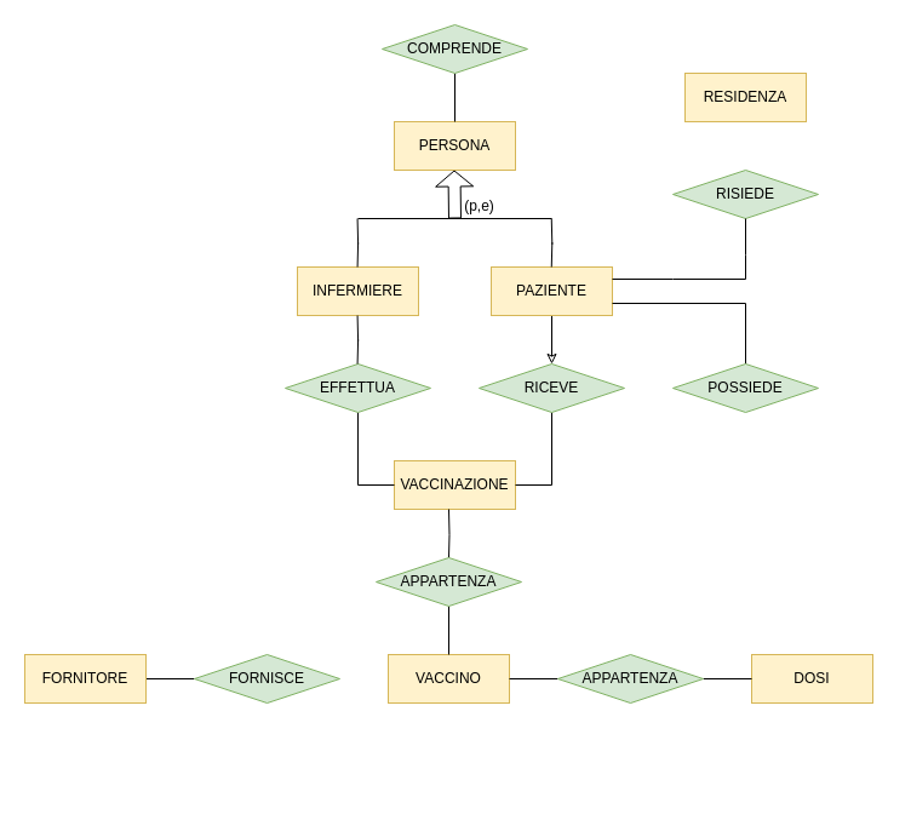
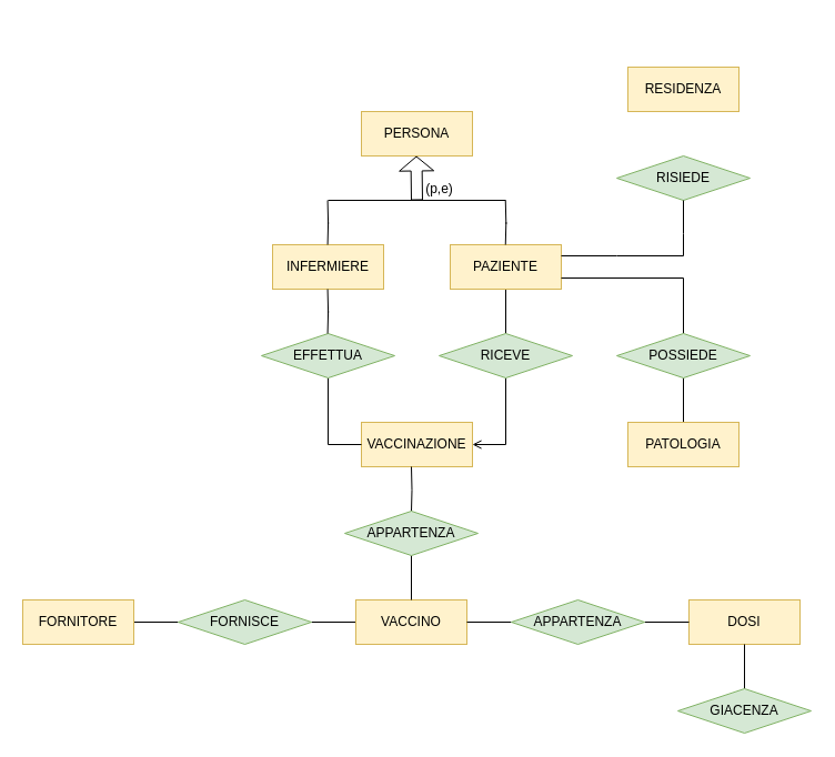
  <mxCell id="0" />
  <mxCell id="1" parent="0" />
  <mxCell id="2" value="PERSONA" style="whiteSpace=wrap;html=1;align=center;fillColor=#fff2cc;strokeColor=#d6b656;" parent="1" vertex="1"><mxGeometry x="325" y="100" width="100" height="40" as="geometry" /></mxCell>
  <mxCell id="3" value="" style="shape=flexArrow;endArrow=classic;html=1;fontSize=9;endSize=4;" parent="1" edge="1"><mxGeometry width="50" height="50" relative="1" as="geometry"><mxPoint x="375" y="180" as="sourcePoint" /><mxPoint x="374.5" y="140" as="targetPoint" /></mxGeometry></mxCell>
  <mxCell id="4" value="" style="endArrow=none;html=1;fontSize=9;endSize=4;" parent="1" edge="1"><mxGeometry width="50" height="50" relative="1" as="geometry"><mxPoint x="295" y="180" as="sourcePoint" /><mxPoint x="455" y="180" as="targetPoint" /></mxGeometry></mxCell>
  <mxCell id="5" value="(p,e)" style="text;html=1;align=center;verticalAlign=middle;resizable=0;points=[];autosize=1;strokeColor=none;fontSize=12;" parent="1" vertex="1"><mxGeometry x="375" y="160" width="40" height="20" as="geometry" /></mxCell>
  <mxCell id="6" value="INFERMIERE" style="whiteSpace=wrap;html=1;align=center;fontSize=12;fillColor=#fff2cc;strokeColor=#d6b656;" parent="1" vertex="1"><mxGeometry x="245" y="220" width="100" height="40" as="geometry" /></mxCell>
- <mxCell id="7" style="edgeStyle=orthogonalEdgeStyle;rounded=0;orthogonalLoop=1;jettySize=auto;html=1;exitX=0.5;exitY=1;exitDx=0;exitDy=0;entryX=0.5;entryY=0;entryDx=0;entryDy=0;endArrow=classic;endFill=0;" parent="1" source="8" target="15" edge="1"><mxGeometry relative="1" as="geometry" /></mxCell>
+ <mxCell id="7" style="edgeStyle=orthogonalEdgeStyle;rounded=0;orthogonalLoop=1;jettySize=auto;html=1;exitX=0.5;exitY=1;exitDx=0;exitDy=0;entryX=0.5;entryY=0;entryDx=0;entryDy=0;endArrow=none;endFill=0;" parent="1" source="8" target="15" edge="1"><mxGeometry relative="1" as="geometry" /></mxCell>
  <mxCell id="8" value="PAZIENTE" style="whiteSpace=wrap;html=1;align=center;fontSize=12;fillColor=#fff2cc;strokeColor=#d6b656;" parent="1" vertex="1"><mxGeometry x="405" y="220" width="100" height="40" as="geometry" /></mxCell>
- <mxCell id="9" style="edgeStyle=orthogonalEdgeStyle;rounded=0;orthogonalLoop=1;jettySize=auto;html=1;exitX=0.5;exitY=1;exitDx=0;exitDy=0;entryX=0.5;entryY=0;entryDx=0;entryDy=0;fontSize=9;startArrow=none;startFill=0;endArrow=none;endFill=0;endSize=4;" parent="1" source="10" target="2" edge="1"><mxGeometry relative="1" as="geometry" /></mxCell>
- <mxCell id="10" value="&lt;span style=&quot;font-size: 12px&quot;&gt;COMPRENDE&lt;/span&gt;" style="shape=rhombus;perimeter=rhombusPerimeter;whiteSpace=wrap;html=1;align=center;fontSize=9;fillColor=#d5e8d4;strokeColor=#82b366;" parent="1" vertex="1"><mxGeometry x="315" y="20" width="120" height="40" as="geometry" /></mxCell>
  <mxCell id="11" value="VACCINAZIONE" style="whiteSpace=wrap;html=1;align=center;fillColor=#fff2cc;strokeColor=#d6b656;" parent="1" vertex="1"><mxGeometry x="325" y="380" width="100" height="40" as="geometry" /></mxCell>
  <mxCell id="12" style="edgeStyle=orthogonalEdgeStyle;rounded=0;orthogonalLoop=1;jettySize=auto;html=1;exitX=0.5;exitY=1;exitDx=0;exitDy=0;entryX=0;entryY=0.5;entryDx=0;entryDy=0;endArrow=none;endFill=0;" parent="1" source="13" target="11" edge="1"><mxGeometry relative="1" as="geometry" /></mxCell>
  <mxCell id="13" value="EFFETTUA" style="shape=rhombus;perimeter=rhombusPerimeter;whiteSpace=wrap;html=1;align=center;fillColor=#d5e8d4;strokeColor=#82b366;" parent="1" vertex="1"><mxGeometry x="235" y="300" width="120" height="40" as="geometry" /></mxCell>
- <mxCell id="14" style="edgeStyle=orthogonalEdgeStyle;rounded=0;orthogonalLoop=1;jettySize=auto;html=1;exitX=0.5;exitY=1;exitDx=0;exitDy=0;entryX=1;entryY=0.5;entryDx=0;entryDy=0;endArrow=none;endFill=0;" parent="1" source="15" target="11" edge="1"><mxGeometry relative="1" as="geometry" /></mxCell>
+ <mxCell id="14" style="edgeStyle=orthogonalEdgeStyle;rounded=0;orthogonalLoop=1;jettySize=auto;html=1;exitX=0.5;exitY=1;exitDx=0;exitDy=0;entryX=1;entryY=0.5;entryDx=0;entryDy=0;endArrow=open;endFill=0;" parent="1" source="15" target="11" edge="1"><mxGeometry relative="1" as="geometry" /></mxCell>
  <mxCell id="15" value="RICEVE" style="shape=rhombus;perimeter=rhombusPerimeter;whiteSpace=wrap;html=1;align=center;fillColor=#d5e8d4;strokeColor=#82b366;" parent="1" vertex="1"><mxGeometry x="395" y="300" width="120" height="40" as="geometry" /></mxCell>
  <mxCell id="16" style="edgeStyle=orthogonalEdgeStyle;rounded=0;orthogonalLoop=1;jettySize=auto;html=1;exitX=0.5;exitY=0;exitDx=0;exitDy=0;entryX=0.5;entryY=1;entryDx=0;entryDy=0;fontSize=9;startArrow=none;startFill=0;endArrow=none;endFill=0;endSize=4;" parent="1" edge="1"><mxGeometry relative="1" as="geometry"><mxPoint x="294.58" y="220" as="sourcePoint" /><mxPoint x="294.58" y="180" as="targetPoint" /></mxGeometry></mxCell>
  <mxCell id="17" style="edgeStyle=orthogonalEdgeStyle;rounded=0;orthogonalLoop=1;jettySize=auto;html=1;exitX=0.5;exitY=0;exitDx=0;exitDy=0;entryX=0.5;entryY=1;entryDx=0;entryDy=0;fontSize=9;startArrow=none;startFill=0;endArrow=none;endFill=0;endSize=4;" parent="1" edge="1"><mxGeometry relative="1" as="geometry"><mxPoint x="454.76" y="220" as="sourcePoint" /><mxPoint x="454.76" y="180" as="targetPoint" /></mxGeometry></mxCell>
  <mxCell id="18" style="edgeStyle=orthogonalEdgeStyle;rounded=0;orthogonalLoop=1;jettySize=auto;html=1;exitX=0.5;exitY=0;exitDx=0;exitDy=0;entryX=0.5;entryY=1;entryDx=0;entryDy=0;fontSize=9;startArrow=none;startFill=0;endArrow=none;endFill=0;endSize=4;" parent="1" edge="1"><mxGeometry relative="1" as="geometry"><mxPoint x="294.58" y="300" as="sourcePoint" /><mxPoint x="294.58" y="260" as="targetPoint" /></mxGeometry></mxCell>
  <mxCell id="19" style="edgeStyle=orthogonalEdgeStyle;rounded=0;orthogonalLoop=1;jettySize=auto;html=1;exitX=0.5;exitY=1;exitDx=0;exitDy=0;entryX=0.5;entryY=0;entryDx=0;entryDy=0;endArrow=none;endFill=0;" parent="1" target="26" edge="1"><mxGeometry relative="1" as="geometry"><mxPoint x="370" y="420" as="sourcePoint" /></mxGeometry></mxCell>
+ <mxCell id="20" value="" style="edgeStyle=orthogonalEdgeStyle;rounded=0;orthogonalLoop=1;jettySize=auto;html=1;endArrow=none;endFill=0;" parent="1" source="21" target="27" edge="1"><mxGeometry relative="1" as="geometry" /></mxCell>
  <mxCell id="21" value="&lt;font style=&quot;font-size: 12px&quot;&gt;VACCINO&lt;/font&gt;" style="whiteSpace=wrap;html=1;align=center;fontSize=9;fillColor=#fff2cc;strokeColor=#d6b656;" parent="1" vertex="1"><mxGeometry x="320" y="540" width="100" height="40" as="geometry" /></mxCell>
  <mxCell id="22" value="" style="edgeStyle=orthogonalEdgeStyle;rounded=0;orthogonalLoop=1;jettySize=auto;html=1;endArrow=none;endFill=0;" parent="1" source="23" target="27" edge="1"><mxGeometry relative="1" as="geometry" /></mxCell>
  <mxCell id="23" value="&lt;font style=&quot;font-size: 12px&quot;&gt;FORNITORE&lt;/font&gt;" style="whiteSpace=wrap;html=1;align=center;fontSize=9;fillColor=#fff2cc;strokeColor=#d6b656;" parent="1" vertex="1"><mxGeometry x="20" y="540" width="100" height="40" as="geometry" /></mxCell>
  <mxCell id="24" value="DOSI" style="whiteSpace=wrap;html=1;align=center;fillColor=#fff2cc;strokeColor=#d6b656;" parent="1" vertex="1"><mxGeometry x="620" y="540" width="100" height="40" as="geometry" /></mxCell>
  <mxCell id="25" value="" style="edgeStyle=orthogonalEdgeStyle;rounded=0;orthogonalLoop=1;jettySize=auto;html=1;endArrow=none;endFill=0;" parent="1" source="26" target="21" edge="1"><mxGeometry relative="1" as="geometry" /></mxCell>
  <mxCell id="26" value="APPARTENZA" style="shape=rhombus;perimeter=rhombusPerimeter;whiteSpace=wrap;html=1;align=center;fillColor=#d5e8d4;strokeColor=#82b366;" parent="1" vertex="1"><mxGeometry x="310" y="460" width="120" height="40" as="geometry" /></mxCell>
  <mxCell id="27" value="FORNISCE" style="shape=rhombus;perimeter=rhombusPerimeter;whiteSpace=wrap;html=1;align=center;fillColor=#d5e8d4;strokeColor=#82b366;" parent="1" vertex="1"><mxGeometry x="160" y="540" width="120" height="40" as="geometry" /></mxCell>
  <mxCell id="28" value="" style="edgeStyle=orthogonalEdgeStyle;rounded=0;orthogonalLoop=1;jettySize=auto;html=1;endArrow=none;endFill=0;" parent="1" source="30" target="24" edge="1"><mxGeometry relative="1" as="geometry" /></mxCell>
  <mxCell id="29" value="" style="edgeStyle=orthogonalEdgeStyle;rounded=0;orthogonalLoop=1;jettySize=auto;html=1;endArrow=none;endFill=0;" parent="1" source="30" target="21" edge="1"><mxGeometry relative="1" as="geometry" /></mxCell>
  <mxCell id="30" value="APPARTENZA" style="shape=rhombus;perimeter=rhombusPerimeter;whiteSpace=wrap;html=1;align=center;fillColor=#d5e8d4;strokeColor=#82b366;" parent="1" vertex="1"><mxGeometry x="460" y="540" width="120" height="40" as="geometry" /></mxCell>
+ <mxCell id="31" value="" style="edgeStyle=orthogonalEdgeStyle;rounded=0;orthogonalLoop=1;jettySize=auto;html=1;endArrow=none;endFill=0;" parent="1" source="32" target="24" edge="1"><mxGeometry relative="1" as="geometry" /></mxCell>
+ <mxCell id="32" value="GIACENZA" style="shape=rhombus;perimeter=rhombusPerimeter;whiteSpace=wrap;html=1;align=center;fillColor=#d5e8d4;strokeColor=#82b366;" parent="1" vertex="1"><mxGeometry x="610" y="620" width="120" height="40" as="geometry" /></mxCell>
+ <mxCell id="33" value="" style="edgeStyle=orthogonalEdgeStyle;rounded=0;orthogonalLoop=1;jettySize=auto;html=1;endArrow=none;endFill=0;" parent="1" source="35" target="36" edge="1"><mxGeometry relative="1" as="geometry" /></mxCell>
  <mxCell id="34" value="" style="edgeStyle=orthogonalEdgeStyle;rounded=0;orthogonalLoop=1;jettySize=auto;html=1;endArrow=none;endFill=0;" parent="1" source="35" edge="1"><mxGeometry relative="1" as="geometry"><Array as="points"><mxPoint x="615" y="250" /></Array><mxPoint x="505" y="250" as="targetPoint" /></mxGeometry></mxCell>
  <mxCell id="35" value="POSSIEDE" style="shape=rhombus;perimeter=rhombusPerimeter;whiteSpace=wrap;html=1;align=center;fillColor=#d5e8d4;strokeColor=#82b366;" parent="1" vertex="1"><mxGeometry x="555" y="300" width="120" height="40" as="geometry" /></mxCell>
+ <mxCell id="36" value="PATOLOGIA" style="whiteSpace=wrap;html=1;align=center;fontSize=12;fillColor=#fff2cc;strokeColor=#d6b656;" parent="1" vertex="1"><mxGeometry x="565" y="380" width="100" height="40" as="geometry" /></mxCell>
  <mxCell id="37" value="RISIEDE" style="shape=rhombus;perimeter=rhombusPerimeter;whiteSpace=wrap;html=1;align=center;fillColor=#d5e8d4;strokeColor=#82b366;" parent="1" vertex="1"><mxGeometry x="555" y="140" width="120" height="40" as="geometry" /></mxCell>
  <mxCell id="38" value="RESIDENZA" style="whiteSpace=wrap;html=1;align=center;fontSize=12;fillColor=#fff2cc;strokeColor=#d6b656;" parent="1" vertex="1"><mxGeometry x="565" y="60" width="100" height="40" as="geometry" /></mxCell>
  <mxCell id="39" style="edgeStyle=orthogonalEdgeStyle;rounded=0;orthogonalLoop=1;jettySize=auto;html=1;fontSize=9;startArrow=none;startFill=0;endArrow=none;endFill=0;endSize=4;" parent="1" edge="1"><mxGeometry relative="1" as="geometry"><mxPoint x="615" y="230" as="sourcePoint" /><mxPoint x="615" y="180" as="targetPoint" /><Array as="points"><mxPoint x="615" y="210" /><mxPoint x="615" y="210" /></Array></mxGeometry></mxCell>
  <mxCell id="40" style="edgeStyle=orthogonalEdgeStyle;rounded=0;orthogonalLoop=1;jettySize=auto;html=1;fontSize=9;startArrow=none;startFill=0;endArrow=none;endFill=0;endSize=4;" parent="1" edge="1"><mxGeometry relative="1" as="geometry"><mxPoint x="505" y="230" as="sourcePoint" /><mxPoint x="615" y="230" as="targetPoint" /><Array as="points"><mxPoint x="555" y="230" /><mxPoint x="555" y="230" /></Array></mxGeometry></mxCell>
